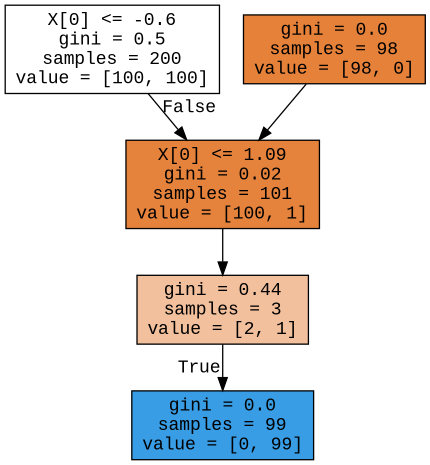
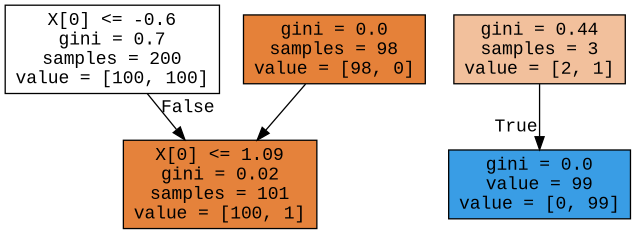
  digraph {
    fontname="Liberation Mono"
    node [color=black fontname="Liberation Mono" shape=box style=filled]
    edge [fontname="Liberation Mono"]
-   n1 [fillcolor="#ffffff" label="X[0] <= -0.6\ngini = 0.5\nsamples = 200\nvalue = [100, 100]"]
+   n1 [fillcolor="#ffffff" label="X[0] <= -0.6\ngini = 0.7\nsamples = 200\nvalue = [100, 100]"]
    n2 [fillcolor="#e5823b" label="X[0] <= 1.09\ngini = 0.02\nsamples = 101\nvalue = [100, 1]"]
-   n3 [fillcolor="#399de5" label="gini = 0.0\nsamples = 99\nvalue = [0, 99]"]
+   n3 [fillcolor="#399de5" label="gini = 0.0\nvalue = 99\nvalue = [0, 99]"]
    n4 [fillcolor="#f2c09c" label="gini = 0.44\nsamples = 3\nvalue = [2, 1]"]
    n5 [fillcolor="#e58139" label="gini = 0.0\nsamples = 98\nvalue = [98, 0]"]
    n1 -> n2 [headlabel=False labelangle=-45 labeldistance=2.5]
-   n2 -> n4
    n4 -> n3 [headlabel=True labelangle=45 labeldistance=2.5]
    n5 -> n2
  }
